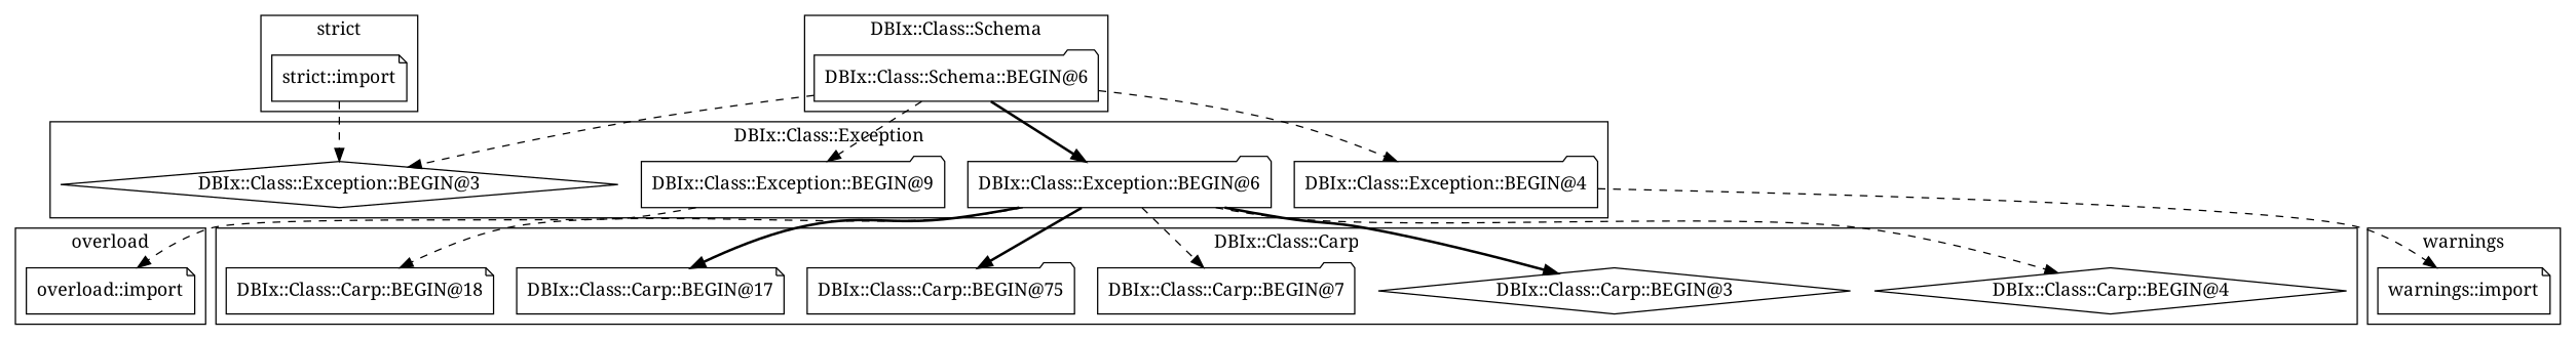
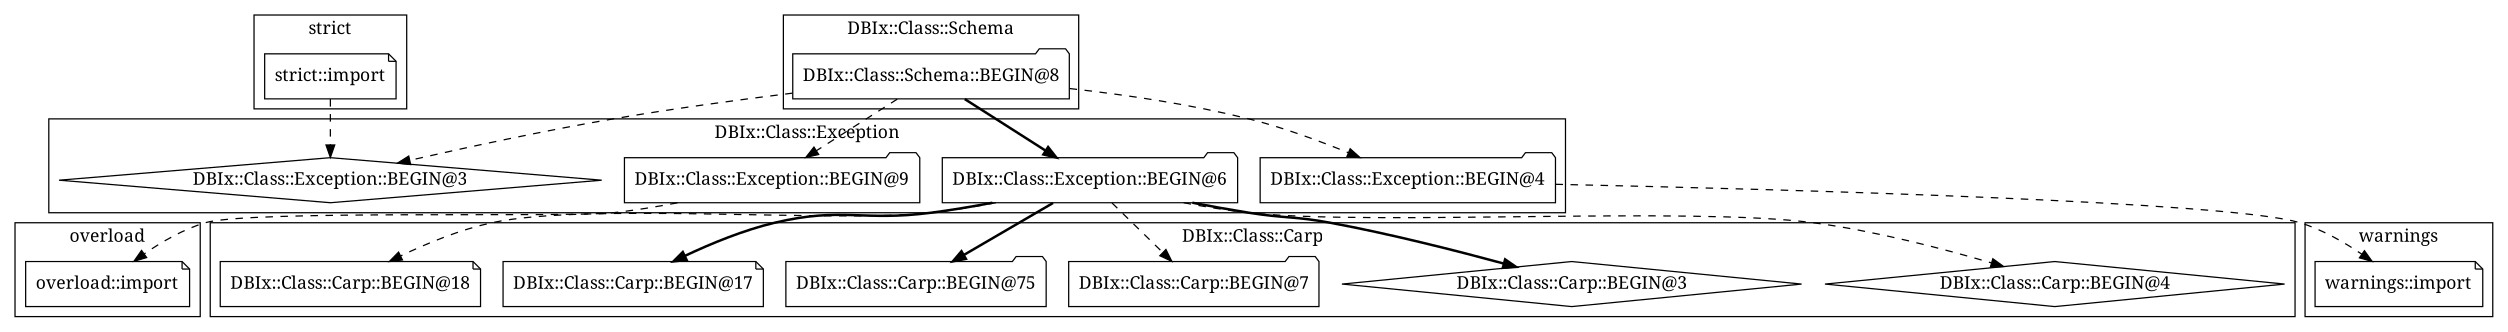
  digraph {
    fontname="Noto Serif"
    node [fontname="Noto Serif" shape=folder]
    edge [fontname="Noto Serif" style=dashed]
    "warnings::import" [shape=note]
    "DBIx::Class::Exception::BEGIN@9"
    "DBIx::Class::Exception::BEGIN@6"
    "DBIx::Class::Exception::BEGIN@3" [shape=diamond]
    "DBIx::Class::Exception::BEGIN@4"
    "strict::import" [shape=note]
    "DBIx::Class::Carp::BEGIN@4" [shape=diamond]
    "DBIx::Class::Carp::BEGIN@3" [shape=diamond]
    "DBIx::Class::Carp::BEGIN@7"
    "DBIx::Class::Carp::BEGIN@75"
    "DBIx::Class::Carp::BEGIN@17" [shape=note]
    "DBIx::Class::Carp::BEGIN@18" [shape=note]
-   "DBIx::Class::Schema::BEGIN@6"
+   "DBIx::Class::Schema::BEGIN@6" [label="DBIx::Class::Schema::BEGIN@8"]
    "overload::import" [shape=note]
    subgraph cluster_1 {
      label=warnings
      "warnings::import"
    }
    subgraph cluster_2 {
      label="DBIx::Class::Exception"
      "DBIx::Class::Exception::BEGIN@9"
      "DBIx::Class::Exception::BEGIN@6"
      "DBIx::Class::Exception::BEGIN@3"
      "DBIx::Class::Exception::BEGIN@4"
    }
    subgraph cluster_3 {
      label="strict"
      "strict::import"
    }
    subgraph cluster_4 {
      label="DBIx::Class::Carp"
      "DBIx::Class::Carp::BEGIN@4"
      "DBIx::Class::Carp::BEGIN@3"
      "DBIx::Class::Carp::BEGIN@7"
      "DBIx::Class::Carp::BEGIN@75"
      "DBIx::Class::Carp::BEGIN@17"
      "DBIx::Class::Carp::BEGIN@18"
    }
    subgraph cluster_5 {
      label="DBIx::Class::Schema"
      "DBIx::Class::Schema::BEGIN@6"
    }
    subgraph cluster_6 {
      label=overload
      "overload::import"
    }
    "DBIx::Class::Exception::BEGIN@9" -> "overload::import"
    "DBIx::Class::Exception::BEGIN@6" -> "DBIx::Class::Carp::BEGIN@4"
    "DBIx::Class::Exception::BEGIN@6" -> "DBIx::Class::Carp::BEGIN@3" [style=bold]
    "DBIx::Class::Exception::BEGIN@6" -> "DBIx::Class::Carp::BEGIN@7"
    "DBIx::Class::Exception::BEGIN@6" -> "DBIx::Class::Carp::BEGIN@75" [style=bold]
    "DBIx::Class::Exception::BEGIN@6" -> "DBIx::Class::Carp::BEGIN@17" [style=bold]
    "DBIx::Class::Exception::BEGIN@6" -> "DBIx::Class::Carp::BEGIN@18"
    "DBIx::Class::Exception::BEGIN@4" -> "warnings::import"
    "strict::import" -> "DBIx::Class::Exception::BEGIN@3"
    "DBIx::Class::Schema::BEGIN@6" -> "DBIx::Class::Exception::BEGIN@9"
    "DBIx::Class::Schema::BEGIN@6" -> "DBIx::Class::Exception::BEGIN@6" [style=bold]
    "DBIx::Class::Schema::BEGIN@6" -> "DBIx::Class::Exception::BEGIN@3"
    "DBIx::Class::Schema::BEGIN@6" -> "DBIx::Class::Exception::BEGIN@4"
  }
